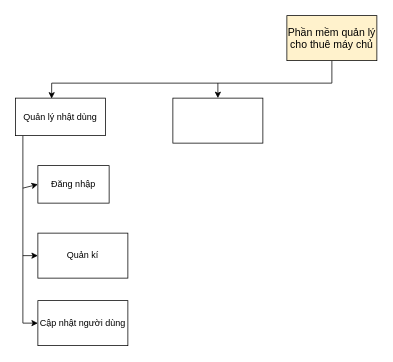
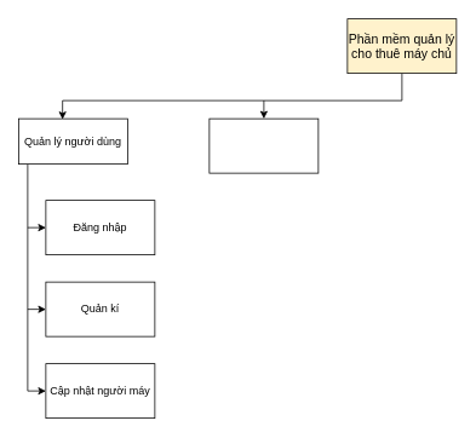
  <mxCell id="0" />
  <mxCell id="1" parent="0" />
  <mxCell id="2" style="edgeStyle=orthogonalEdgeStyle;rounded=0;orthogonalLoop=1;jettySize=auto;html=1;exitX=0.5;exitY=1;exitDx=0;exitDy=0;entryX=0.403;entryY=0.013;entryDx=0;entryDy=0;entryPerimeter=0;" edge="1" parent="1" source="3" target="5"><mxGeometry relative="1" as="geometry"><mxPoint x="10" y="140" as="targetPoint" /><Array as="points"><mxPoint x="442" y="110" /><mxPoint x="68" y="110" /></Array></mxGeometry></mxCell>
  <mxCell id="3" value="&lt;font style=&quot;font-size: 14px;&quot;&gt;Phần mềm quản lý cho thuê máy chủ&lt;/font&gt;" style="rounded=0;whiteSpace=wrap;html=1;fillColor=#fff2cc;" vertex="1" parent="1"><mxGeometry x="382" y="20" width="120" height="60" as="geometry" /></mxCell>
  <mxCell id="4" style="edgeStyle=orthogonalEdgeStyle;rounded=0;orthogonalLoop=1;jettySize=auto;html=1;" edge="1" parent="1" source="5" target="6"><mxGeometry relative="1" as="geometry"><mxPoint x="30" y="430" as="targetPoint" /><Array as="points"><mxPoint x="30" y="430" /></Array></mxGeometry></mxCell>
- <mxCell id="5" value="Quản lý nhật dùng" style="rounded=0;whiteSpace=wrap;html=1;" vertex="1" parent="1"><mxGeometry x="20" y="130" width="120" height="50" as="geometry" /></mxCell>
- <mxCell id="6" value="Cập nhật người dùng" style="rounded=0;whiteSpace=wrap;html=1;" vertex="1" parent="1"><mxGeometry x="50" y="400" width="120" height="60" as="geometry" /></mxCell>
+ <mxCell id="5" value="Quản lý người dùng" style="rounded=0;whiteSpace=wrap;html=1;" vertex="1" parent="1"><mxGeometry x="20" y="130" width="120" height="50" as="geometry" /></mxCell>
+ <mxCell id="6" value="Cập nhật người máy" style="rounded=0;whiteSpace=wrap;html=1;" vertex="1" parent="1"><mxGeometry x="50" y="400" width="120" height="60" as="geometry" /></mxCell>
  <mxCell id="7" value="Quản kí" style="rounded=0;whiteSpace=wrap;html=1;" vertex="1" parent="1"><mxGeometry x="50" y="310" width="120" height="60" as="geometry" /></mxCell>
- <mxCell id="8" value="Đăng nhập" style="rounded=0;whiteSpace=wrap;html=1;" vertex="1" parent="1"><mxGeometry x="50" y="220" width="95" height="50" as="geometry" /></mxCell>
+ <mxCell id="8" value="Đăng nhập" style="rounded=0;whiteSpace=wrap;html=1;" vertex="1" parent="1"><mxGeometry x="50" y="220" width="120" height="60" as="geometry" /></mxCell>
  <mxCell id="9" value="" style="endArrow=classic;html=1;rounded=0;entryX=0;entryY=0.5;entryDx=0;entryDy=0;" edge="1" parent="1" target="7"><mxGeometry width="50" height="50" relative="1" as="geometry"><mxPoint x="30" y="340" as="sourcePoint" /><mxPoint x="410" y="370" as="targetPoint" /></mxGeometry></mxCell>
  <mxCell id="10" value="" style="endArrow=classic;html=1;rounded=0;entryX=0;entryY=0.5;entryDx=0;entryDy=0;" edge="1" parent="1" target="8"><mxGeometry width="50" height="50" relative="1" as="geometry"><mxPoint x="30" y="250" as="sourcePoint" /><mxPoint x="60" y="350" as="targetPoint" /></mxGeometry></mxCell>
  <mxCell id="11" value="" style="rounded=0;whiteSpace=wrap;html=1;" vertex="1" parent="1"><mxGeometry x="230" y="130" width="120" height="60" as="geometry" /></mxCell>
  <mxCell id="12" value="" style="endArrow=classic;html=1;rounded=0;entryX=0.5;entryY=0;entryDx=0;entryDy=0;" edge="1" parent="1" target="11"><mxGeometry width="50" height="50" relative="1" as="geometry"><mxPoint x="290" y="110" as="sourcePoint" /><mxPoint x="420" y="110" as="targetPoint" /></mxGeometry></mxCell>
